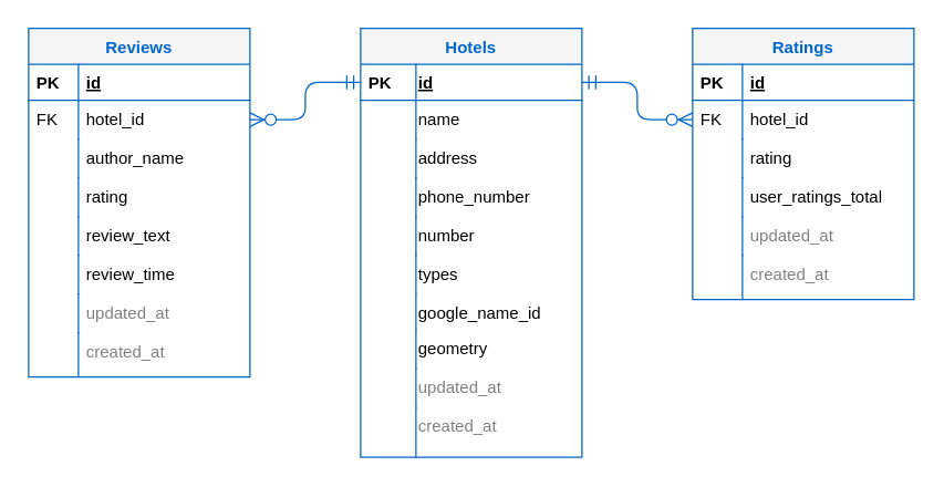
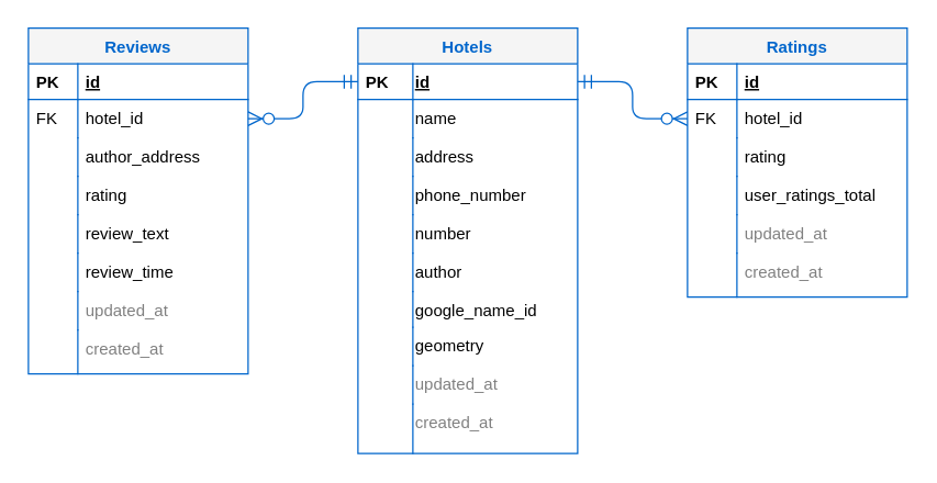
  <mxCell id="0" />
  <mxCell id="1" parent="0" />
  <mxCell id="2" value="Hotels" style="swimlane;fontStyle=1;childLayout=stackLayout;horizontal=1;startSize=26;horizontalStack=0;resizeParent=1;resizeLast=0;collapsible=1;marginBottom=0;rounded=0;shadow=0;strokeWidth=1;fillColor=#f5f5f5;strokeColor=#0066CC;fontColor=#0066CC;" parent="1" vertex="1"><mxGeometry x="260" y="20" width="160" height="310" as="geometry"><mxRectangle x="160" y="120" width="160" height="26" as="alternateBounds" /></mxGeometry></mxCell>
  <mxCell id="3" value="id" style="shape=partialRectangle;top=0;left=0;right=0;bottom=1;align=left;verticalAlign=top;fillColor=none;spacingLeft=40;spacingRight=4;overflow=hidden;rotatable=0;points=[[0,0.5],[1,0.5]];portConstraint=eastwest;dropTarget=0;rounded=0;shadow=0;strokeWidth=1;fontStyle=5;strokeColor=#0066CC;" parent="2" vertex="1"><mxGeometry y="26" width="160" height="26" as="geometry" /></mxCell>
  <mxCell id="4" value="PK" style="shape=partialRectangle;top=0;left=0;bottom=0;fillColor=none;align=left;verticalAlign=top;spacingLeft=4;spacingRight=4;overflow=hidden;rotatable=0;points=[];portConstraint=eastwest;part=1;strokeColor=#0066CC;fontStyle=1" parent="3" vertex="1" connectable="0"><mxGeometry width="40" height="26" as="geometry" /></mxCell>
  <mxCell id="5" value="name" style="shape=partialRectangle;top=0;left=0;right=0;bottom=0;align=left;verticalAlign=top;fillColor=none;spacingLeft=40;spacingRight=4;overflow=hidden;rotatable=0;points=[[0,0.5],[1,0.5]];portConstraint=eastwest;dropTarget=0;rounded=0;shadow=0;strokeWidth=1;strokeColor=#0066CC;spacing=2;spacingTop=0;spacingBottom=0;" parent="2" vertex="1"><mxGeometry y="52" width="160" height="28" as="geometry" /></mxCell>
  <mxCell id="6" value="" style="shape=partialRectangle;top=0;left=0;bottom=0;fillColor=none;align=left;verticalAlign=top;spacingLeft=4;spacingRight=4;overflow=hidden;rotatable=0;points=[];portConstraint=eastwest;part=1;strokeColor=#0066CC;" parent="5" vertex="1" connectable="0"><mxGeometry width="40" height="28" as="geometry" /></mxCell>
  <mxCell id="7" value="address" style="shape=partialRectangle;top=0;left=0;right=0;bottom=0;align=left;verticalAlign=top;fillColor=none;spacingLeft=40;spacingRight=4;overflow=hidden;rotatable=0;points=[[0,0.5],[1,0.5]];portConstraint=eastwest;dropTarget=0;rounded=0;shadow=0;strokeWidth=1;strokeColor=#0066CC;spacing=2;spacingTop=0;spacingBottom=0;" parent="2" vertex="1"><mxGeometry y="80" width="160" height="28" as="geometry" /></mxCell>
  <mxCell id="8" value="" style="shape=partialRectangle;top=0;left=0;bottom=0;fillColor=none;align=left;verticalAlign=top;spacingLeft=4;spacingRight=4;overflow=hidden;rotatable=0;points=[];portConstraint=eastwest;part=1;strokeColor=#0066CC;" parent="7" vertex="1" connectable="0"><mxGeometry width="40" height="28" as="geometry" /></mxCell>
  <mxCell id="9" value="phone_number" style="shape=partialRectangle;top=0;left=0;right=0;bottom=0;align=left;verticalAlign=top;fillColor=none;spacingLeft=40;spacingRight=4;overflow=hidden;rotatable=0;points=[[0,0.5],[1,0.5]];portConstraint=eastwest;dropTarget=0;rounded=0;shadow=0;strokeWidth=1;strokeColor=#0066CC;spacing=2;spacingTop=0;spacingBottom=0;" parent="2" vertex="1"><mxGeometry y="108" width="160" height="28" as="geometry" /></mxCell>
  <mxCell id="10" value="" style="shape=partialRectangle;top=0;left=0;bottom=0;fillColor=none;align=left;verticalAlign=top;spacingLeft=4;spacingRight=4;overflow=hidden;rotatable=0;points=[];portConstraint=eastwest;part=1;strokeColor=#0066CC;" parent="9" vertex="1" connectable="0"><mxGeometry width="40" height="28" as="geometry" /></mxCell>
  <mxCell id="11" value="number" style="shape=partialRectangle;top=0;left=0;right=0;bottom=0;align=left;verticalAlign=top;fillColor=none;spacingLeft=40;spacingRight=4;overflow=hidden;rotatable=0;points=[[0,0.5],[1,0.5]];portConstraint=eastwest;dropTarget=0;rounded=0;shadow=0;strokeWidth=1;strokeColor=#0066CC;spacing=2;spacingTop=0;spacingBottom=0;" parent="2" vertex="1"><mxGeometry y="136" width="160" height="28" as="geometry" /></mxCell>
  <mxCell id="12" value="" style="shape=partialRectangle;top=0;left=0;bottom=0;fillColor=none;align=left;verticalAlign=top;spacingLeft=4;spacingRight=4;overflow=hidden;rotatable=0;points=[];portConstraint=eastwest;part=1;strokeColor=#0066CC;" parent="11" vertex="1" connectable="0"><mxGeometry width="40" height="28" as="geometry" /></mxCell>
- <mxCell id="13" value="types" style="shape=partialRectangle;top=0;left=0;right=0;bottom=0;align=left;verticalAlign=top;fillColor=none;spacingLeft=40;spacingRight=4;overflow=hidden;rotatable=0;points=[[0,0.5],[1,0.5]];portConstraint=eastwest;dropTarget=0;rounded=0;shadow=0;strokeWidth=1;strokeColor=#0066CC;spacing=2;spacingTop=0;spacingBottom=0;" parent="2" vertex="1"><mxGeometry y="164" width="160" height="28" as="geometry" /></mxCell>
+ <mxCell id="13" value="author" style="shape=partialRectangle;top=0;left=0;right=0;bottom=0;align=left;verticalAlign=top;fillColor=none;spacingLeft=40;spacingRight=4;overflow=hidden;rotatable=0;points=[[0,0.5],[1,0.5]];portConstraint=eastwest;dropTarget=0;rounded=0;shadow=0;strokeWidth=1;strokeColor=#0066CC;spacing=2;spacingTop=0;spacingBottom=0;" parent="2" vertex="1"><mxGeometry y="164" width="160" height="28" as="geometry" /></mxCell>
  <mxCell id="14" value="" style="shape=partialRectangle;top=0;left=0;bottom=0;fillColor=none;align=left;verticalAlign=top;spacingLeft=4;spacingRight=4;overflow=hidden;rotatable=0;points=[];portConstraint=eastwest;part=1;strokeColor=#0066CC;" parent="13" vertex="1" connectable="0"><mxGeometry width="40" height="28" as="geometry" /></mxCell>
  <mxCell id="15" value="google_name_id" style="shape=partialRectangle;top=0;left=0;right=0;bottom=0;align=left;verticalAlign=top;fillColor=none;spacingLeft=40;spacingRight=4;overflow=hidden;rotatable=0;points=[[0,0.5],[1,0.5]];portConstraint=eastwest;dropTarget=0;fontSize=12;strokeColor=#0066CC;" parent="2" vertex="1"><mxGeometry y="192" width="160" height="26" as="geometry" /></mxCell>
  <mxCell id="16" value="" style="shape=partialRectangle;fontStyle=1;top=0;left=0;bottom=0;fillColor=none;align=left;verticalAlign=top;spacingLeft=4;spacingRight=4;overflow=hidden;rotatable=0;points=[];portConstraint=eastwest;part=1;fontSize=12;strokeColor=#0066CC;" parent="15" vertex="1" connectable="0"><mxGeometry width="40" height="26" as="geometry" /></mxCell>
  <mxCell id="17" value="geometry" style="shape=partialRectangle;top=0;left=0;right=0;bottom=0;align=left;verticalAlign=top;fillColor=none;spacingLeft=40;spacingRight=4;overflow=hidden;rotatable=0;points=[[0,0.5],[1,0.5]];portConstraint=eastwest;dropTarget=0;rounded=0;shadow=0;strokeWidth=1;strokeColor=#0066CC;spacing=2;spacingTop=0;spacingBottom=0;" parent="2" vertex="1"><mxGeometry y="218" width="160" height="28" as="geometry" /></mxCell>
  <mxCell id="18" value="" style="shape=partialRectangle;top=0;left=0;bottom=0;fillColor=none;align=left;verticalAlign=top;spacingLeft=4;spacingRight=4;overflow=hidden;rotatable=0;points=[];portConstraint=eastwest;part=1;strokeColor=#0066CC;" parent="17" vertex="1" connectable="0"><mxGeometry width="40" height="28" as="geometry" /></mxCell>
  <mxCell id="19" value="updated_at" style="shape=partialRectangle;top=0;left=0;right=0;bottom=0;align=left;verticalAlign=top;fillColor=none;spacingLeft=40;spacingRight=4;overflow=hidden;rotatable=0;points=[[0,0.5],[1,0.5]];portConstraint=eastwest;dropTarget=0;rounded=0;shadow=0;strokeWidth=1;strokeColor=#0066CC;spacing=2;spacingTop=0;spacingBottom=0;fontColor=#808080;" parent="2" vertex="1"><mxGeometry y="246" width="160" height="28" as="geometry" /></mxCell>
  <mxCell id="20" value="" style="shape=partialRectangle;top=0;left=0;bottom=0;fillColor=none;align=left;verticalAlign=top;spacingLeft=4;spacingRight=4;overflow=hidden;rotatable=0;points=[];portConstraint=eastwest;part=1;strokeColor=#0066CC;" parent="19" vertex="1" connectable="0"><mxGeometry width="40" height="28" as="geometry" /></mxCell>
  <mxCell id="21" value="created_at" style="shape=partialRectangle;top=0;left=0;right=0;bottom=0;align=left;verticalAlign=top;fillColor=none;spacingLeft=40;spacingRight=4;overflow=hidden;rotatable=0;points=[[0,0.5],[1,0.5]];portConstraint=eastwest;dropTarget=0;rounded=0;shadow=0;strokeWidth=1;strokeColor=#0066CC;spacing=2;spacingTop=0;spacingBottom=0;fontColor=#808080;" parent="2" vertex="1"><mxGeometry y="274" width="160" height="36" as="geometry" /></mxCell>
  <mxCell id="22" value="" style="shape=partialRectangle;top=0;left=0;bottom=0;fillColor=none;align=left;verticalAlign=top;spacingLeft=4;spacingRight=4;overflow=hidden;rotatable=0;points=[];portConstraint=eastwest;part=1;strokeColor=#0066CC;" parent="21" vertex="1" connectable="0"><mxGeometry width="40" height="36" as="geometry" /></mxCell>
  <mxCell id="23" value="" style="edgeStyle=orthogonalEdgeStyle;endArrow=ERzeroToMany;startArrow=ERmandOne;shadow=0;strokeWidth=1;endSize=8;startSize=8;entryX=0;entryY=0.5;entryDx=0;entryDy=0;strokeColor=#0066CC;" parent="1" source="3" target="28" edge="1"><mxGeometry width="100" height="100" relative="1" as="geometry"><mxPoint x="270" y="330" as="sourcePoint" /><mxPoint x="360" y="99" as="targetPoint" /></mxGeometry></mxCell>
  <mxCell id="24" value="" style="edgeStyle=orthogonalEdgeStyle;endArrow=ERzeroToMany;startArrow=ERmandOne;shadow=0;strokeWidth=1;endSize=8;startSize=8;exitX=0;exitY=0.5;exitDx=0;exitDy=0;entryX=1;entryY=0.5;entryDx=0;entryDy=0;strokeColor=#0066CC;" parent="1" source="3" target="41" edge="1"><mxGeometry width="100" height="100" relative="1" as="geometry"><mxPoint x="440" y="240" as="sourcePoint" /><mxPoint x="450" y="450" as="targetPoint" /><Array as="points" /></mxGeometry></mxCell>
  <mxCell id="25" value="Ratings" style="swimlane;fontStyle=1;childLayout=stackLayout;horizontal=1;startSize=26;horizontalStack=0;resizeParent=1;resizeLast=0;collapsible=1;marginBottom=0;rounded=0;shadow=0;strokeWidth=1;fillColor=#f5f5f5;strokeColor=#0066CC;fontColor=#0066CC;" parent="1" vertex="1"><mxGeometry x="500" y="20" width="160" height="196" as="geometry"><mxRectangle x="160" y="120" width="160" height="26" as="alternateBounds" /></mxGeometry></mxCell>
  <mxCell id="26" value="id" style="shape=partialRectangle;top=0;left=0;right=0;bottom=1;align=left;verticalAlign=top;fillColor=none;spacingLeft=40;spacingRight=4;overflow=hidden;rotatable=0;points=[[0,0.5],[1,0.5]];portConstraint=eastwest;dropTarget=0;rounded=0;shadow=0;strokeWidth=1;fontStyle=5;strokeColor=#0066CC;" parent="25" vertex="1"><mxGeometry y="26" width="160" height="26" as="geometry" /></mxCell>
  <mxCell id="27" value="PK" style="shape=partialRectangle;top=0;left=0;bottom=0;fillColor=none;align=left;verticalAlign=top;spacingLeft=4;spacingRight=4;overflow=hidden;rotatable=0;points=[];portConstraint=eastwest;part=1;strokeColor=#0066CC;fontStyle=1" parent="26" vertex="1" connectable="0"><mxGeometry width="36" height="26" as="geometry" /></mxCell>
  <mxCell id="28" value="hotel_id" style="shape=partialRectangle;top=0;left=0;right=0;bottom=0;align=left;verticalAlign=top;fillColor=none;spacingLeft=40;spacingRight=4;overflow=hidden;rotatable=0;points=[[0,0.5],[1,0.5]];portConstraint=eastwest;dropTarget=0;rounded=0;shadow=0;strokeWidth=1;strokeColor=#0066CC;spacing=2;spacingTop=0;spacingBottom=0;" parent="25" vertex="1"><mxGeometry y="52" width="160" height="28" as="geometry" /></mxCell>
  <mxCell id="29" value="FK" style="shape=partialRectangle;top=0;left=0;bottom=0;fillColor=none;align=left;verticalAlign=top;spacingLeft=4;spacingRight=4;overflow=hidden;rotatable=0;points=[];portConstraint=eastwest;part=1;strokeColor=#0066CC;" parent="28" vertex="1" connectable="0"><mxGeometry width="36" height="28" as="geometry" /></mxCell>
  <mxCell id="30" value="rating" style="shape=partialRectangle;top=0;left=0;right=0;bottom=0;align=left;verticalAlign=top;fillColor=none;spacingLeft=40;spacingRight=4;overflow=hidden;rotatable=0;points=[[0,0.5],[1,0.5]];portConstraint=eastwest;dropTarget=0;rounded=0;shadow=0;strokeWidth=1;strokeColor=#0066CC;spacing=2;spacingTop=0;spacingBottom=0;" parent="25" vertex="1"><mxGeometry y="80" width="160" height="28" as="geometry" /></mxCell>
  <mxCell id="31" value="" style="shape=partialRectangle;top=0;left=0;bottom=0;fillColor=none;align=left;verticalAlign=top;spacingLeft=4;spacingRight=4;overflow=hidden;rotatable=0;points=[];portConstraint=eastwest;part=1;strokeColor=#0066CC;" parent="30" vertex="1" connectable="0"><mxGeometry width="36" height="28" as="geometry" /></mxCell>
  <mxCell id="32" value="user_ratings_total" style="shape=partialRectangle;top=0;left=0;right=0;bottom=0;align=left;verticalAlign=top;fillColor=none;spacingLeft=40;spacingRight=4;overflow=hidden;rotatable=0;points=[[0,0.5],[1,0.5]];portConstraint=eastwest;dropTarget=0;rounded=0;shadow=0;strokeWidth=1;strokeColor=#0066CC;spacing=2;spacingTop=0;spacingBottom=0;" parent="25" vertex="1"><mxGeometry y="108" width="160" height="28" as="geometry" /></mxCell>
  <mxCell id="33" value="" style="shape=partialRectangle;top=0;left=0;bottom=0;fillColor=none;align=left;verticalAlign=top;spacingLeft=4;spacingRight=4;overflow=hidden;rotatable=0;points=[];portConstraint=eastwest;part=1;strokeColor=#0066CC;" parent="32" vertex="1" connectable="0"><mxGeometry width="36" height="28" as="geometry" /></mxCell>
  <mxCell id="34" value="updated_at" style="shape=partialRectangle;top=0;left=0;right=0;bottom=0;align=left;verticalAlign=top;fillColor=none;spacingLeft=40;spacingRight=4;overflow=hidden;rotatable=0;points=[[0,0.5],[1,0.5]];portConstraint=eastwest;dropTarget=0;rounded=0;shadow=0;strokeWidth=1;strokeColor=#0066CC;spacing=2;spacingTop=0;spacingBottom=0;fontColor=#808080;" parent="25" vertex="1"><mxGeometry y="136" width="160" height="28" as="geometry" /></mxCell>
  <mxCell id="35" value="" style="shape=partialRectangle;top=0;left=0;bottom=0;fillColor=none;align=left;verticalAlign=top;spacingLeft=4;spacingRight=4;overflow=hidden;rotatable=0;points=[];portConstraint=eastwest;part=1;strokeColor=#0066CC;" parent="34" vertex="1" connectable="0"><mxGeometry width="36" height="28" as="geometry" /></mxCell>
  <mxCell id="36" value="created_at" style="shape=partialRectangle;top=0;left=0;right=0;bottom=0;align=left;verticalAlign=top;fillColor=none;spacingLeft=40;spacingRight=4;overflow=hidden;rotatable=0;points=[[0,0.5],[1,0.5]];portConstraint=eastwest;dropTarget=0;rounded=0;shadow=0;strokeWidth=1;strokeColor=#0066CC;spacing=2;spacingTop=0;spacingBottom=0;fontColor=#808080;" parent="25" vertex="1"><mxGeometry y="164" width="160" height="32" as="geometry" /></mxCell>
  <mxCell id="37" value="" style="shape=partialRectangle;top=0;left=0;bottom=0;fillColor=none;align=left;verticalAlign=top;spacingLeft=4;spacingRight=4;overflow=hidden;rotatable=0;points=[];portConstraint=eastwest;part=1;strokeColor=#0066CC;" parent="36" vertex="1" connectable="0"><mxGeometry width="36" height="32" as="geometry" /></mxCell>
  <mxCell id="38" value="Reviews" style="swimlane;fontStyle=1;childLayout=stackLayout;horizontal=1;startSize=26;horizontalStack=0;resizeParent=1;resizeLast=0;collapsible=1;marginBottom=0;rounded=0;shadow=0;strokeWidth=1;fillColor=#f5f5f5;strokeColor=#0066CC;fontColor=#0066CC;" parent="1" vertex="1"><mxGeometry x="20" y="20" width="160" height="252" as="geometry"><mxRectangle x="160" y="120" width="160" height="26" as="alternateBounds" /></mxGeometry></mxCell>
  <mxCell id="39" value="id" style="shape=partialRectangle;top=0;left=0;right=0;bottom=1;align=left;verticalAlign=top;fillColor=none;spacingLeft=40;spacingRight=4;overflow=hidden;rotatable=0;points=[[0,0.5],[1,0.5]];portConstraint=eastwest;dropTarget=0;rounded=0;shadow=0;strokeWidth=1;fontStyle=5;strokeColor=#0066CC;" parent="38" vertex="1"><mxGeometry y="26" width="160" height="26" as="geometry" /></mxCell>
  <mxCell id="40" value="PK" style="shape=partialRectangle;top=0;left=0;bottom=0;fillColor=none;align=left;verticalAlign=top;spacingLeft=4;spacingRight=4;overflow=hidden;rotatable=0;points=[];portConstraint=eastwest;part=1;strokeColor=#0066CC;fontStyle=1" parent="39" vertex="1" connectable="0"><mxGeometry width="36" height="26" as="geometry" /></mxCell>
  <mxCell id="41" value="hotel_id" style="shape=partialRectangle;top=0;left=0;right=0;bottom=0;align=left;verticalAlign=top;fillColor=none;spacingLeft=40;spacingRight=4;overflow=hidden;rotatable=0;points=[[0,0.5],[1,0.5]];portConstraint=eastwest;dropTarget=0;rounded=0;shadow=0;strokeWidth=1;strokeColor=#0066CC;spacing=2;spacingTop=0;spacingBottom=0;" parent="38" vertex="1"><mxGeometry y="52" width="160" height="28" as="geometry" /></mxCell>
  <mxCell id="42" value="FK" style="shape=partialRectangle;top=0;left=0;bottom=0;fillColor=none;align=left;verticalAlign=top;spacingLeft=4;spacingRight=4;overflow=hidden;rotatable=0;points=[];portConstraint=eastwest;part=1;strokeColor=#0066CC;" parent="41" vertex="1" connectable="0"><mxGeometry width="36" height="28" as="geometry" /></mxCell>
- <mxCell id="43" value="author_name" style="shape=partialRectangle;top=0;left=0;right=0;bottom=0;align=left;verticalAlign=top;fillColor=none;spacingLeft=40;spacingRight=4;overflow=hidden;rotatable=0;points=[[0,0.5],[1,0.5]];portConstraint=eastwest;dropTarget=0;rounded=0;shadow=0;strokeWidth=1;strokeColor=#0066CC;spacing=2;spacingTop=0;spacingBottom=0;" parent="38" vertex="1"><mxGeometry y="80" width="160" height="28" as="geometry" /></mxCell>
+ <mxCell id="43" value="author_address" style="shape=partialRectangle;top=0;left=0;right=0;bottom=0;align=left;verticalAlign=top;fillColor=none;spacingLeft=40;spacingRight=4;overflow=hidden;rotatable=0;points=[[0,0.5],[1,0.5]];portConstraint=eastwest;dropTarget=0;rounded=0;shadow=0;strokeWidth=1;strokeColor=#0066CC;spacing=2;spacingTop=0;spacingBottom=0;" parent="38" vertex="1"><mxGeometry y="80" width="160" height="28" as="geometry" /></mxCell>
  <mxCell id="44" value="" style="shape=partialRectangle;top=0;left=0;bottom=0;fillColor=none;align=left;verticalAlign=top;spacingLeft=4;spacingRight=4;overflow=hidden;rotatable=0;points=[];portConstraint=eastwest;part=1;strokeColor=#0066CC;" parent="43" vertex="1" connectable="0"><mxGeometry width="36" height="28" as="geometry" /></mxCell>
  <mxCell id="45" value="rating" style="shape=partialRectangle;top=0;left=0;right=0;bottom=0;align=left;verticalAlign=top;fillColor=none;spacingLeft=40;spacingRight=4;overflow=hidden;rotatable=0;points=[[0,0.5],[1,0.5]];portConstraint=eastwest;dropTarget=0;rounded=0;shadow=0;strokeWidth=1;strokeColor=#0066CC;spacing=2;spacingTop=0;spacingBottom=0;" parent="38" vertex="1"><mxGeometry y="108" width="160" height="28" as="geometry" /></mxCell>
  <mxCell id="46" value="" style="shape=partialRectangle;top=0;left=0;bottom=0;fillColor=none;align=left;verticalAlign=top;spacingLeft=4;spacingRight=4;overflow=hidden;rotatable=0;points=[];portConstraint=eastwest;part=1;strokeColor=#0066CC;" parent="45" vertex="1" connectable="0"><mxGeometry width="36" height="28" as="geometry" /></mxCell>
  <mxCell id="47" value="review_text" style="shape=partialRectangle;top=0;left=0;right=0;bottom=0;align=left;verticalAlign=top;fillColor=none;spacingLeft=40;spacingRight=4;overflow=hidden;rotatable=0;points=[[0,0.5],[1,0.5]];portConstraint=eastwest;dropTarget=0;rounded=0;shadow=0;strokeWidth=1;strokeColor=#0066CC;spacing=2;spacingTop=0;spacingBottom=0;" parent="38" vertex="1"><mxGeometry y="136" width="160" height="28" as="geometry" /></mxCell>
  <mxCell id="48" value="" style="shape=partialRectangle;top=0;left=0;bottom=0;fillColor=none;align=left;verticalAlign=top;spacingLeft=4;spacingRight=4;overflow=hidden;rotatable=0;points=[];portConstraint=eastwest;part=1;strokeColor=#0066CC;" parent="47" vertex="1" connectable="0"><mxGeometry width="36" height="28" as="geometry" /></mxCell>
  <mxCell id="49" value="review_time" style="shape=partialRectangle;top=0;left=0;right=0;bottom=0;align=left;verticalAlign=top;fillColor=none;spacingLeft=40;spacingRight=4;overflow=hidden;rotatable=0;points=[[0,0.5],[1,0.5]];portConstraint=eastwest;dropTarget=0;rounded=0;shadow=0;strokeWidth=1;strokeColor=#0066CC;spacing=2;spacingTop=0;spacingBottom=0;" parent="38" vertex="1"><mxGeometry y="164" width="160" height="28" as="geometry" /></mxCell>
  <mxCell id="50" value="" style="shape=partialRectangle;top=0;left=0;bottom=0;fillColor=none;align=left;verticalAlign=top;spacingLeft=4;spacingRight=4;overflow=hidden;rotatable=0;points=[];portConstraint=eastwest;part=1;strokeColor=#0066CC;" parent="49" vertex="1" connectable="0"><mxGeometry width="36" height="28" as="geometry" /></mxCell>
  <mxCell id="51" value="updated_at" style="shape=partialRectangle;top=0;left=0;right=0;bottom=0;align=left;verticalAlign=top;fillColor=none;spacingLeft=40;spacingRight=4;overflow=hidden;rotatable=0;points=[[0,0.5],[1,0.5]];portConstraint=eastwest;dropTarget=0;rounded=0;shadow=0;strokeWidth=1;strokeColor=#0066CC;spacing=2;spacingTop=0;spacingBottom=0;fontColor=#808080;" parent="38" vertex="1"><mxGeometry y="192" width="160" height="28" as="geometry" /></mxCell>
  <mxCell id="52" value="" style="shape=partialRectangle;top=0;left=0;bottom=0;fillColor=none;align=left;verticalAlign=top;spacingLeft=4;spacingRight=4;overflow=hidden;rotatable=0;points=[];portConstraint=eastwest;part=1;strokeColor=#0066CC;" parent="51" vertex="1" connectable="0"><mxGeometry width="36" height="28" as="geometry" /></mxCell>
  <mxCell id="53" value="created_at" style="shape=partialRectangle;top=0;left=0;right=0;bottom=0;align=left;verticalAlign=top;fillColor=none;spacingLeft=40;spacingRight=4;overflow=hidden;rotatable=0;points=[[0,0.5],[1,0.5]];portConstraint=eastwest;dropTarget=0;rounded=0;shadow=0;strokeWidth=1;strokeColor=#0066CC;spacing=2;spacingTop=0;spacingBottom=0;fontColor=#808080;" parent="38" vertex="1"><mxGeometry y="220" width="160" height="32" as="geometry" /></mxCell>
  <mxCell id="54" value="" style="shape=partialRectangle;top=0;left=0;bottom=0;fillColor=none;align=left;verticalAlign=top;spacingLeft=4;spacingRight=4;overflow=hidden;rotatable=0;points=[];portConstraint=eastwest;part=1;strokeColor=#0066CC;" parent="53" vertex="1" connectable="0"><mxGeometry width="36" height="32" as="geometry" /></mxCell>
